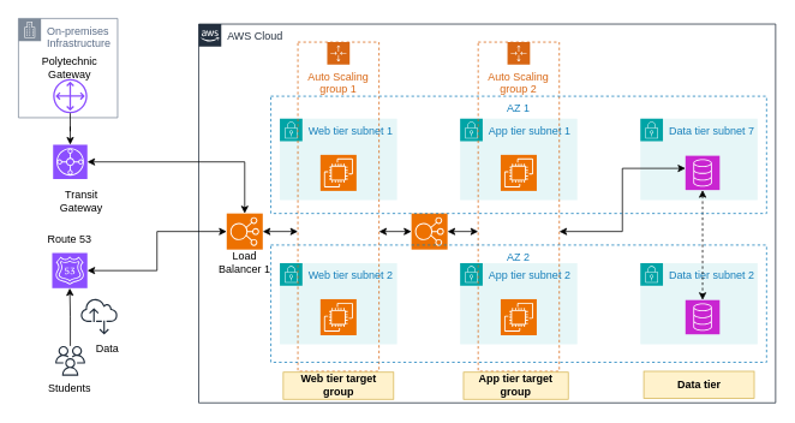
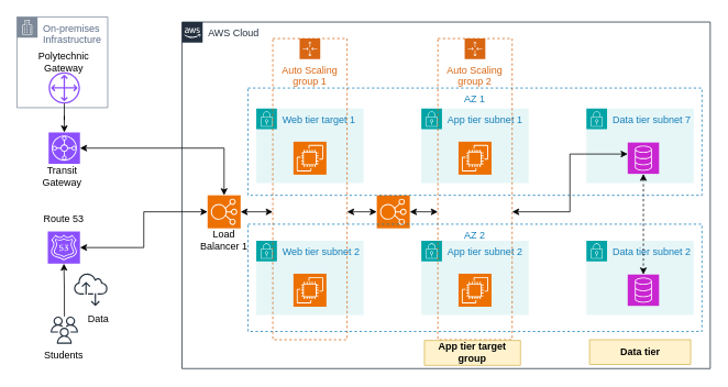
  <mxCell id="0" />
  <mxCell id="1" parent="0" />
  <mxCell id="2" value="AWS Cloud" style="points=[[0,0],[0.25,0],[0.5,0],[0.75,0],[1,0],[1,0.25],[1,0.5],[1,0.75],[1,1],[0.75,1],[0.5,1],[0.25,1],[0,1],[0,0.75],[0,0.5],[0,0.25]];outlineConnect=0;gradientColor=none;html=1;whiteSpace=wrap;fontSize=12;fontStyle=0;container=1;pointerEvents=0;collapsible=0;recursiveResize=0;shape=mxgraph.aws4.group;grIcon=mxgraph.aws4.group_aws_cloud_alt;strokeColor=#232F3E;fillColor=none;verticalAlign=top;align=left;spacingLeft=30;fontColor=#232F3E;dashed=0;" vertex="1" parent="1"><mxGeometry x="220" y="26.2" width="640" height="420" as="geometry" /></mxCell>
  <mxCell id="3" value="App tier subnet 1" style="points=[[0,0],[0.25,0],[0.5,0],[0.75,0],[1,0],[1,0.25],[1,0.5],[1,0.75],[1,1],[0.75,1],[0.5,1],[0.25,1],[0,1],[0,0.75],[0,0.5],[0,0.25]];outlineConnect=0;gradientColor=none;html=1;whiteSpace=wrap;fontSize=12;fontStyle=0;container=0;pointerEvents=0;collapsible=0;recursiveResize=0;shape=mxgraph.aws4.group;grIcon=mxgraph.aws4.group_security_group;grStroke=0;strokeColor=#00A4A6;fillColor=#E6F6F7;verticalAlign=top;align=left;spacingLeft=30;fontColor=#147EBA;dashed=0;" vertex="1" parent="2"><mxGeometry x="290" y="105" width="130" height="90" as="geometry" /></mxCell>
  <mxCell id="4" value="Data tier subnet 7" style="points=[[0,0],[0.25,0],[0.5,0],[0.75,0],[1,0],[1,0.25],[1,0.5],[1,0.75],[1,1],[0.75,1],[0.5,1],[0.25,1],[0,1],[0,0.75],[0,0.5],[0,0.25]];outlineConnect=0;gradientColor=none;html=1;whiteSpace=wrap;fontSize=12;fontStyle=0;container=1;pointerEvents=0;collapsible=0;recursiveResize=0;shape=mxgraph.aws4.group;grIcon=mxgraph.aws4.group_security_group;grStroke=0;strokeColor=#00A4A6;fillColor=#E6F6F7;verticalAlign=top;align=left;spacingLeft=30;fontColor=#147EBA;dashed=0;" vertex="1" parent="2"><mxGeometry x="490" y="105" width="130" height="90" as="geometry" /></mxCell>
  <mxCell id="5" value="" style="sketch=0;points=[[0,0,0],[0.25,0,0],[0.5,0,0],[0.75,0,0],[1,0,0],[0,1,0],[0.25,1,0],[0.5,1,0],[0.75,1,0],[1,1,0],[0,0.25,0],[0,0.5,0],[0,0.75,0],[1,0.25,0],[1,0.5,0],[1,0.75,0]];outlineConnect=0;fontColor=#232F3E;fillColor=#C925D1;strokeColor=#ffffff;dashed=0;verticalLabelPosition=bottom;verticalAlign=top;align=center;html=1;fontSize=12;fontStyle=0;aspect=fixed;shape=mxgraph.aws4.resourceIcon;resIcon=mxgraph.aws4.database;" vertex="1" parent="4"><mxGeometry x="50" y="41" width="38" height="38" as="geometry" /></mxCell>
  <mxCell id="6" value="App tier subnet 2" style="points=[[0,0],[0.25,0],[0.5,0],[0.75,0],[1,0],[1,0.25],[1,0.5],[1,0.75],[1,1],[0.75,1],[0.5,1],[0.25,1],[0,1],[0,0.75],[0,0.5],[0,0.25]];outlineConnect=0;gradientColor=none;html=1;whiteSpace=wrap;fontSize=12;fontStyle=0;container=0;pointerEvents=0;collapsible=0;recursiveResize=0;shape=mxgraph.aws4.group;grIcon=mxgraph.aws4.group_security_group;grStroke=0;strokeColor=#00A4A6;fillColor=#E6F6F7;verticalAlign=top;align=left;spacingLeft=30;fontColor=#147EBA;dashed=0;" vertex="1" parent="2"><mxGeometry x="290" y="265" width="130" height="90" as="geometry" /></mxCell>
  <mxCell id="7" value="Data tier subnet 2" style="points=[[0,0],[0.25,0],[0.5,0],[0.75,0],[1,0],[1,0.25],[1,0.5],[1,0.75],[1,1],[0.75,1],[0.5,1],[0.25,1],[0,1],[0,0.75],[0,0.5],[0,0.25]];outlineConnect=0;gradientColor=none;html=1;whiteSpace=wrap;fontSize=12;fontStyle=0;container=1;pointerEvents=0;collapsible=0;recursiveResize=0;shape=mxgraph.aws4.group;grIcon=mxgraph.aws4.group_security_group;grStroke=0;strokeColor=#00A4A6;fillColor=#E6F6F7;verticalAlign=top;align=left;spacingLeft=30;fontColor=#147EBA;dashed=0;" vertex="1" parent="2"><mxGeometry x="490" y="265" width="130" height="90" as="geometry" /></mxCell>
  <mxCell id="8" value="" style="sketch=0;points=[[0,0,0],[0.25,0,0],[0.5,0,0],[0.75,0,0],[1,0,0],[0,1,0],[0.25,1,0],[0.5,1,0],[0.75,1,0],[1,1,0],[0,0.25,0],[0,0.5,0],[0,0.75,0],[1,0.25,0],[1,0.5,0],[1,0.75,0]];outlineConnect=0;fontColor=#232F3E;fillColor=#C925D1;strokeColor=#ffffff;dashed=0;verticalLabelPosition=bottom;verticalAlign=top;align=center;html=1;fontSize=12;fontStyle=0;aspect=fixed;shape=mxgraph.aws4.resourceIcon;resIcon=mxgraph.aws4.database;" vertex="1" parent="7"><mxGeometry x="50" y="41" width="38" height="38" as="geometry" /></mxCell>
  <mxCell id="9" value="Auto Scaling group 2" style="points=[[0,0],[0.25,0],[0.5,0],[0.75,0],[1,0],[1,0.25],[1,0.5],[1,0.75],[1,1],[0.75,1],[0.5,1],[0.25,1],[0,1],[0,0.75],[0,0.5],[0,0.25]];outlineConnect=0;gradientColor=none;html=1;whiteSpace=wrap;fontSize=12;fontStyle=0;container=0;pointerEvents=0;collapsible=0;recursiveResize=0;shape=mxgraph.aws4.groupCenter;grIcon=mxgraph.aws4.group_auto_scaling_group;grStroke=1;strokeColor=#D86613;fillColor=none;verticalAlign=top;align=center;fontColor=#D86613;dashed=1;spacingTop=25;" vertex="1" parent="2"><mxGeometry x="310" y="20" width="90" height="365" as="geometry" /></mxCell>
  <mxCell id="10" value="" style="sketch=0;points=[[0,0,0],[0.25,0,0],[0.5,0,0],[0.75,0,0],[1,0,0],[0,1,0],[0.25,1,0],[0.5,1,0],[0.75,1,0],[1,1,0],[0,0.25,0],[0,0.5,0],[0,0.75,0],[1,0.25,0],[1,0.5,0],[1,0.75,0]];outlineConnect=0;fontColor=#232F3E;fillColor=#ED7100;strokeColor=#ffffff;dashed=0;verticalLabelPosition=bottom;verticalAlign=top;align=center;html=1;fontSize=12;fontStyle=0;aspect=fixed;shape=mxgraph.aws4.resourceIcon;resIcon=mxgraph.aws4.ec2;container=0;" vertex="1" parent="2"><mxGeometry x="335" y="145" width="40" height="40" as="geometry" /></mxCell>
  <mxCell id="11" value="" style="sketch=0;points=[[0,0,0],[0.25,0,0],[0.5,0,0],[0.75,0,0],[1,0,0],[0,1,0],[0.25,1,0],[0.5,1,0],[0.75,1,0],[1,1,0],[0,0.25,0],[0,0.5,0],[0,0.75,0],[1,0.25,0],[1,0.5,0],[1,0.75,0]];outlineConnect=0;fontColor=#232F3E;fillColor=#ED7100;strokeColor=#ffffff;dashed=0;verticalLabelPosition=bottom;verticalAlign=top;align=center;html=1;fontSize=12;fontStyle=0;aspect=fixed;shape=mxgraph.aws4.resourceIcon;resIcon=mxgraph.aws4.ec2;container=0;" vertex="1" parent="2"><mxGeometry x="335" y="305" width="40" height="40" as="geometry" /></mxCell>
- <mxCell id="12" value="Web tier subnet 1" style="points=[[0,0],[0.25,0],[0.5,0],[0.75,0],[1,0],[1,0.25],[1,0.5],[1,0.75],[1,1],[0.75,1],[0.5,1],[0.25,1],[0,1],[0,0.75],[0,0.5],[0,0.25]];outlineConnect=0;gradientColor=none;html=1;whiteSpace=wrap;fontSize=12;fontStyle=0;container=0;pointerEvents=0;collapsible=0;recursiveResize=0;shape=mxgraph.aws4.group;grIcon=mxgraph.aws4.group_security_group;grStroke=0;strokeColor=#00A4A6;fillColor=#E6F6F7;verticalAlign=top;align=left;spacingLeft=30;fontColor=#147EBA;dashed=0;" vertex="1" parent="2"><mxGeometry x="90" y="105" width="130" height="90" as="geometry" /></mxCell>
+ <mxCell id="12" value="Web tier target 1" style="points=[[0,0],[0.25,0],[0.5,0],[0.75,0],[1,0],[1,0.25],[1,0.5],[1,0.75],[1,1],[0.75,1],[0.5,1],[0.25,1],[0,1],[0,0.75],[0,0.5],[0,0.25]];outlineConnect=0;gradientColor=none;html=1;whiteSpace=wrap;fontSize=12;fontStyle=0;container=0;pointerEvents=0;collapsible=0;recursiveResize=0;shape=mxgraph.aws4.group;grIcon=mxgraph.aws4.group_security_group;grStroke=0;strokeColor=#00A4A6;fillColor=#E6F6F7;verticalAlign=top;align=left;spacingLeft=30;fontColor=#147EBA;dashed=0;" vertex="1" parent="2"><mxGeometry x="90" y="105" width="130" height="90" as="geometry" /></mxCell>
  <mxCell id="13" value="Web tier subnet 2" style="points=[[0,0],[0.25,0],[0.5,0],[0.75,0],[1,0],[1,0.25],[1,0.5],[1,0.75],[1,1],[0.75,1],[0.5,1],[0.25,1],[0,1],[0,0.75],[0,0.5],[0,0.25]];outlineConnect=0;gradientColor=none;html=1;whiteSpace=wrap;fontSize=12;fontStyle=0;container=0;pointerEvents=0;collapsible=0;recursiveResize=0;shape=mxgraph.aws4.group;grIcon=mxgraph.aws4.group_security_group;grStroke=0;strokeColor=#00A4A6;fillColor=#E6F6F7;verticalAlign=top;align=left;spacingLeft=30;fontColor=#147EBA;dashed=0;" vertex="1" parent="2"><mxGeometry x="90" y="265" width="130" height="90" as="geometry" /></mxCell>
  <mxCell id="14" value="Auto Scaling group 1" style="points=[[0,0],[0.25,0],[0.5,0],[0.75,0],[1,0],[1,0.25],[1,0.5],[1,0.75],[1,1],[0.75,1],[0.5,1],[0.25,1],[0,1],[0,0.75],[0,0.5],[0,0.25]];outlineConnect=0;gradientColor=none;html=1;whiteSpace=wrap;fontSize=12;fontStyle=0;container=0;pointerEvents=0;collapsible=0;recursiveResize=0;shape=mxgraph.aws4.groupCenter;grIcon=mxgraph.aws4.group_auto_scaling_group;grStroke=1;strokeColor=#D86613;fillColor=none;verticalAlign=top;align=center;fontColor=#D86613;dashed=1;spacingTop=25;" vertex="1" parent="2"><mxGeometry x="110" y="20" width="90" height="365" as="geometry" /></mxCell>
  <mxCell id="15" value="" style="sketch=0;points=[[0,0,0],[0.25,0,0],[0.5,0,0],[0.75,0,0],[1,0,0],[0,1,0],[0.25,1,0],[0.5,1,0],[0.75,1,0],[1,1,0],[0,0.25,0],[0,0.5,0],[0,0.75,0],[1,0.25,0],[1,0.5,0],[1,0.75,0]];outlineConnect=0;fontColor=#232F3E;fillColor=#ED7100;strokeColor=#ffffff;dashed=0;verticalLabelPosition=bottom;verticalAlign=top;align=center;html=1;fontSize=12;fontStyle=0;aspect=fixed;shape=mxgraph.aws4.resourceIcon;resIcon=mxgraph.aws4.ec2;container=0;" vertex="1" parent="2"><mxGeometry x="135" y="145" width="40" height="40" as="geometry" /></mxCell>
  <mxCell id="16" value="" style="sketch=0;points=[[0,0,0],[0.25,0,0],[0.5,0,0],[0.75,0,0],[1,0,0],[0,1,0],[0.25,1,0],[0.5,1,0],[0.75,1,0],[1,1,0],[0,0.25,0],[0,0.5,0],[0,0.75,0],[1,0.25,0],[1,0.5,0],[1,0.75,0]];outlineConnect=0;fontColor=#232F3E;fillColor=#ED7100;strokeColor=#ffffff;dashed=0;verticalLabelPosition=bottom;verticalAlign=top;align=center;html=1;fontSize=12;fontStyle=0;aspect=fixed;shape=mxgraph.aws4.resourceIcon;resIcon=mxgraph.aws4.ec2;container=0;" vertex="1" parent="2"><mxGeometry x="135" y="305" width="40" height="40" as="geometry" /></mxCell>
  <mxCell id="17" style="edgeStyle=orthogonalEdgeStyle;rounded=0;orthogonalLoop=1;jettySize=auto;html=1;startArrow=classic;startFill=1;" edge="1" parent="2" source="5" target="9"><mxGeometry relative="1" as="geometry"><Array as="points"><mxPoint x="470" y="160" /><mxPoint x="470" y="230" /></Array></mxGeometry></mxCell>
  <mxCell id="18" style="edgeStyle=orthogonalEdgeStyle;rounded=0;orthogonalLoop=1;jettySize=auto;html=1;startArrow=classic;startFill=1;dashed=1;" edge="1" parent="2" source="5" target="8"><mxGeometry relative="1" as="geometry" /></mxCell>
  <mxCell id="19" value="" style="edgeStyle=orthogonalEdgeStyle;rounded=0;orthogonalLoop=1;jettySize=auto;html=1;startArrow=classic;startFill=1;" edge="1" parent="2" source="21" target="9"><mxGeometry relative="1" as="geometry"><Array as="points"><mxPoint x="310" y="230" /><mxPoint x="310" y="230" /></Array></mxGeometry></mxCell>
  <mxCell id="20" value="" style="edgeStyle=orthogonalEdgeStyle;rounded=0;orthogonalLoop=1;jettySize=auto;html=1;startArrow=classic;startFill=1;" edge="1" parent="2" source="21" target="14"><mxGeometry relative="1" as="geometry"><Array as="points"><mxPoint x="210" y="230" /><mxPoint x="210" y="230" /></Array></mxGeometry></mxCell>
  <mxCell id="21" value="" style="sketch=0;points=[[0,0,0],[0.25,0,0],[0.5,0,0],[0.75,0,0],[1,0,0],[0,1,0],[0.25,1,0],[0.5,1,0],[0.75,1,0],[1,1,0],[0,0.25,0],[0,0.5,0],[0,0.75,0],[1,0.25,0],[1,0.5,0],[1,0.75,0]];outlineConnect=0;fontColor=#232F3E;fillColor=#ED7100;strokeColor=#ffffff;dashed=0;verticalLabelPosition=bottom;verticalAlign=top;align=center;html=1;fontSize=12;fontStyle=0;aspect=fixed;shape=mxgraph.aws4.resourceIcon;resIcon=mxgraph.aws4.elastic_load_balancing;" vertex="1" parent="2"><mxGeometry x="236" y="210" width="40" height="40" as="geometry" /></mxCell>
  <mxCell id="22" value="" style="edgeStyle=orthogonalEdgeStyle;rounded=0;orthogonalLoop=1;jettySize=auto;html=1;startArrow=classic;startFill=1;" edge="1" parent="2" source="23" target="14"><mxGeometry relative="1" as="geometry"><Array as="points"><mxPoint x="110" y="230" /><mxPoint x="110" y="230" /></Array></mxGeometry></mxCell>
  <mxCell id="23" value="" style="sketch=0;points=[[0,0,0],[0.25,0,0],[0.5,0,0],[0.75,0,0],[1,0,0],[0,1,0],[0.25,1,0],[0.5,1,0],[0.75,1,0],[1,1,0],[0,0.25,0],[0,0.5,0],[0,0.75,0],[1,0.25,0],[1,0.5,0],[1,0.75,0]];outlineConnect=0;fontColor=#232F3E;fillColor=#ED7100;strokeColor=#ffffff;dashed=0;verticalLabelPosition=bottom;verticalAlign=top;align=center;html=1;fontSize=12;fontStyle=0;aspect=fixed;shape=mxgraph.aws4.resourceIcon;resIcon=mxgraph.aws4.elastic_load_balancing;" vertex="1" parent="2"><mxGeometry x="31" y="210" width="40" height="40" as="geometry" /></mxCell>
  <mxCell id="24" value="&lt;span&gt;App tier target group&lt;/span&gt;" style="text;html=1;align=center;verticalAlign=middle;whiteSpace=wrap;rounded=0;fontStyle=1;labelBackgroundColor=none;fillColor=#fff2cc;strokeColor=#d6b656;" vertex="1" parent="2"><mxGeometry x="293.75" y="386" width="116.25" height="30" as="geometry" /></mxCell>
- <mxCell id="25" value="&lt;span&gt;Web tier target group&lt;/span&gt;" style="text;html=1;align=center;verticalAlign=middle;whiteSpace=wrap;rounded=0;fontStyle=1;labelBackgroundColor=none;fillColor=#fff2cc;strokeColor=#d6b656;" vertex="1" parent="2"><mxGeometry x="93.75" y="386" width="122.5" height="30" as="geometry" /></mxCell>
  <mxCell id="26" value="&lt;span&gt;Data tier&lt;/span&gt;" style="text;html=1;align=center;verticalAlign=middle;whiteSpace=wrap;rounded=0;fontStyle=1;labelBackgroundColor=none;fillColor=#fff2cc;strokeColor=#d6b656;" vertex="1" parent="2"><mxGeometry x="493.75" y="385" width="122.5" height="30" as="geometry" /></mxCell>
  <mxCell id="27" value="Load Balancer 1" style="text;html=1;align=center;verticalAlign=middle;whiteSpace=wrap;rounded=0;" vertex="1" parent="2"><mxGeometry x="21" y="250" width="60" height="30" as="geometry" /></mxCell>
  <mxCell id="28" value="AZ 1" style="fillColor=none;strokeColor=#147EBA;dashed=1;verticalAlign=top;fontStyle=0;fontColor=#147EBA;whiteSpace=wrap;html=1;" vertex="1" parent="2"><mxGeometry x="80" y="80" width="550" height="130" as="geometry" /></mxCell>
  <mxCell id="29" value="AZ 2" style="fillColor=none;strokeColor=#147EBA;dashed=1;verticalAlign=top;fontStyle=0;fontColor=#147EBA;whiteSpace=wrap;html=1;" vertex="1" parent="2"><mxGeometry x="80" y="245" width="550" height="130" as="geometry" /></mxCell>
  <mxCell id="30" value="" style="sketch=0;points=[[0,0,0],[0.25,0,0],[0.5,0,0],[0.75,0,0],[1,0,0],[0,1,0],[0.25,1,0],[0.5,1,0],[0.75,1,0],[1,1,0],[0,0.25,0],[0,0.5,0],[0,0.75,0],[1,0.25,0],[1,0.5,0],[1,0.75,0]];outlineConnect=0;fontColor=#232F3E;fillColor=#8C4FFF;strokeColor=#ffffff;dashed=0;verticalLabelPosition=bottom;verticalAlign=top;align=center;html=1;fontSize=12;fontStyle=0;aspect=fixed;shape=mxgraph.aws4.resourceIcon;resIcon=mxgraph.aws4.route_53;" vertex="1" parent="1"><mxGeometry x="57.4" y="280" width="39" height="39" as="geometry" /></mxCell>
  <mxCell id="31" value="" style="edgeStyle=orthogonalEdgeStyle;rounded=0;orthogonalLoop=1;jettySize=auto;html=1;" edge="1" parent="1" source="32" target="30"><mxGeometry relative="1" as="geometry" /></mxCell>
  <mxCell id="32" value="" style="sketch=0;outlineConnect=0;fontColor=#232F3E;gradientColor=none;fillColor=#232F3D;strokeColor=none;dashed=0;verticalLabelPosition=bottom;verticalAlign=top;align=center;html=1;fontSize=12;fontStyle=0;aspect=fixed;pointerEvents=1;shape=mxgraph.aws4.users;" vertex="1" parent="1"><mxGeometry x="60.85" y="383.1" width="33.1" height="33.1" as="geometry" /></mxCell>
  <mxCell id="33" value="On-premises Infrastructure" style="points=[[0,0],[0.25,0],[0.5,0],[0.75,0],[1,0],[1,0.25],[1,0.5],[1,0.75],[1,1],[0.75,1],[0.5,1],[0.25,1],[0,1],[0,0.75],[0,0.5],[0,0.25]];outlineConnect=0;gradientColor=none;html=1;whiteSpace=wrap;fontSize=12;fontStyle=0;container=1;pointerEvents=0;collapsible=0;recursiveResize=0;shape=mxgraph.aws4.group;grIcon=mxgraph.aws4.group_corporate_data_center;strokeColor=#7D8998;fillColor=none;verticalAlign=top;align=left;spacingLeft=30;fontColor=#5A6C86;dashed=0;" vertex="1" parent="1"><mxGeometry x="20" y="20" width="110" height="110" as="geometry" /></mxCell>
  <mxCell id="34" value="" style="sketch=0;outlineConnect=0;fontColor=#232F3E;gradientColor=none;fillColor=#8C4FFF;strokeColor=none;dashed=0;verticalLabelPosition=bottom;verticalAlign=top;align=center;html=1;fontSize=12;fontStyle=0;aspect=fixed;pointerEvents=1;shape=mxgraph.aws4.customer_gateway;" vertex="1" parent="33"><mxGeometry x="38.4" y="67" width="38" height="38" as="geometry" /></mxCell>
  <mxCell id="35" value="Polytechnic Gateway" style="text;html=1;align=center;verticalAlign=middle;whiteSpace=wrap;rounded=0;" vertex="1" parent="33"><mxGeometry x="27.4" y="40" width="60" height="30" as="geometry" /></mxCell>
  <mxCell id="36" style="edgeStyle=orthogonalEdgeStyle;rounded=0;orthogonalLoop=1;jettySize=auto;html=1;startArrow=classic;startFill=1;" edge="1" parent="1" source="37" target="23"><mxGeometry relative="1" as="geometry" /></mxCell>
  <mxCell id="37" value="" style="sketch=0;points=[[0,0,0],[0.25,0,0],[0.5,0,0],[0.75,0,0],[1,0,0],[0,1,0],[0.25,1,0],[0.5,1,0],[0.75,1,0],[1,1,0],[0,0.25,0],[0,0.5,0],[0,0.75,0],[1,0.25,0],[1,0.5,0],[1,0.75,0]];outlineConnect=0;fontColor=#232F3E;fillColor=#8C4FFF;strokeColor=#ffffff;dashed=0;verticalLabelPosition=bottom;verticalAlign=top;align=center;html=1;fontSize=12;fontStyle=0;aspect=fixed;shape=mxgraph.aws4.resourceIcon;resIcon=mxgraph.aws4.transit_gateway;" vertex="1" parent="1"><mxGeometry x="58.4" y="160" width="38" height="38" as="geometry" /></mxCell>
  <mxCell id="38" style="edgeStyle=orthogonalEdgeStyle;rounded=0;orthogonalLoop=1;jettySize=auto;html=1;entryX=0.5;entryY=0;entryDx=0;entryDy=0;entryPerimeter=0;" edge="1" parent="1" source="34" target="37"><mxGeometry relative="1" as="geometry" /></mxCell>
- <mxCell id="39" value="Transit Gateway" style="text;html=1;align=center;verticalAlign=middle;whiteSpace=wrap;rounded=0;" vertex="1" parent="1"><mxGeometry x="60" y="208" width="60" height="30" as="geometry" /></mxCell>
+ <mxCell id="39" value="Transit Gateway" style="text;html=1;align=center;verticalAlign=middle;whiteSpace=wrap;rounded=0;" vertex="1" parent="1"><mxGeometry x="45" y="198" width="60" height="30" as="geometry" /></mxCell>
  <mxCell id="40" style="edgeStyle=orthogonalEdgeStyle;rounded=0;orthogonalLoop=1;jettySize=auto;html=1;entryX=0;entryY=0.5;entryDx=0;entryDy=0;entryPerimeter=0;startArrow=classic;startFill=1;" edge="1" parent="1" source="30" target="23"><mxGeometry relative="1" as="geometry" /></mxCell>
  <mxCell id="41" value="Route 53" style="text;html=1;align=center;verticalAlign=middle;whiteSpace=wrap;rounded=0;" vertex="1" parent="1"><mxGeometry x="46.9" y="250" width="60" height="30" as="geometry" /></mxCell>
  <mxCell id="42" value="Students" style="text;html=1;align=center;verticalAlign=middle;whiteSpace=wrap;rounded=0;" vertex="1" parent="1"><mxGeometry x="47.4" y="416.2" width="60" height="30" as="geometry" /></mxCell>
  <mxCell id="43" value="" style="sketch=0;outlineConnect=0;fontColor=#232F3E;gradientColor=none;fillColor=#232F3D;strokeColor=none;dashed=0;verticalLabelPosition=bottom;verticalAlign=top;align=center;html=1;fontSize=12;fontStyle=0;aspect=fixed;pointerEvents=1;shape=mxgraph.aws4.internet_alt2;" vertex="1" parent="1"><mxGeometry x="89" y="330" width="41" height="41" as="geometry" /></mxCell>
  <mxCell id="44" value="Data" style="text;html=1;align=center;verticalAlign=middle;whiteSpace=wrap;rounded=0;" vertex="1" parent="1"><mxGeometry x="89" y="371" width="60" height="30" as="geometry" /></mxCell>
